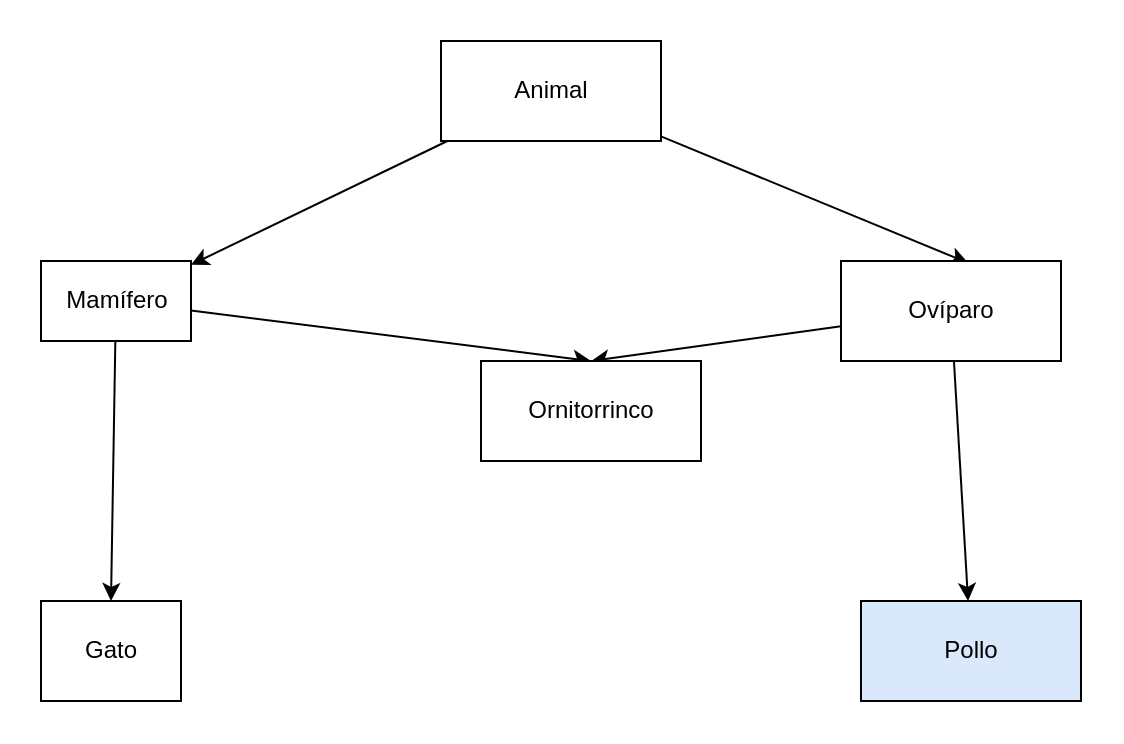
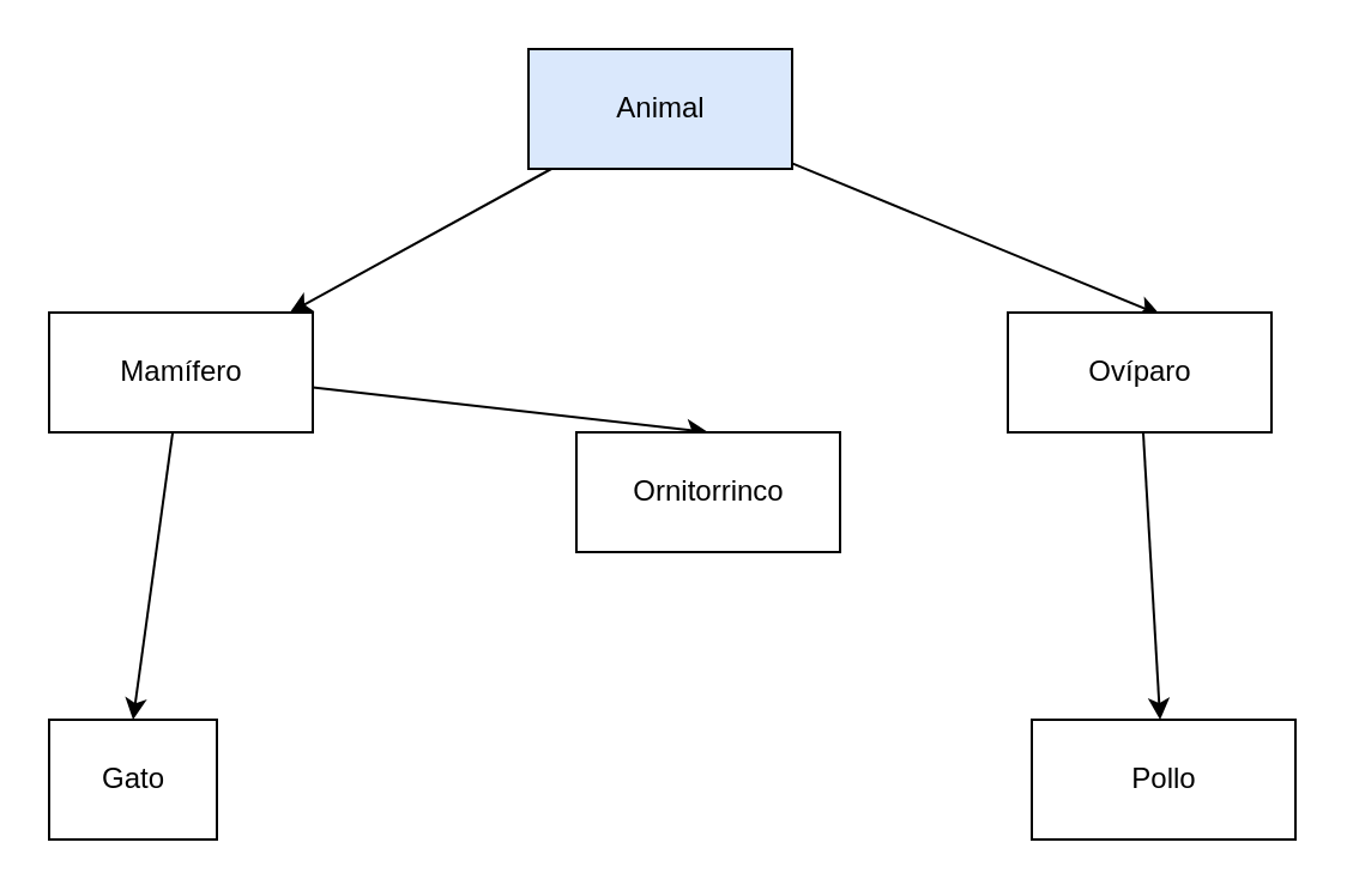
  <mxCell id="0" />
  <mxCell id="1" parent="0" />
  <mxCell id="2" style="edgeStyle=none;html=1;" edge="1" parent="1" source="4" target="7"><mxGeometry relative="1" as="geometry"><mxPoint x="90" y="140" as="targetPoint" /></mxGeometry></mxCell>
  <mxCell id="3" style="edgeStyle=none;html=1;entryX=0.578;entryY=0.02;entryDx=0;entryDy=0;entryPerimeter=0;" edge="1" parent="1" source="4" target="10"><mxGeometry relative="1" as="geometry"><mxPoint x="275" y="110" as="targetPoint" /></mxGeometry></mxCell>
- <mxCell id="4" value="Animal" style="html=1;" vertex="1" parent="1"><mxGeometry x="220" y="20" width="110" height="50" as="geometry" /></mxCell>
+ <mxCell id="4" value="Animal" style="html=1;fillColor=#dae8fc;" vertex="1" parent="1"><mxGeometry x="220" y="20" width="110" height="50" as="geometry" /></mxCell>
  <mxCell id="5" style="edgeStyle=none;html=1;entryX=0.5;entryY=0;entryDx=0;entryDy=0;" edge="1" parent="1" source="7" target="11"><mxGeometry relative="1" as="geometry" /></mxCell>
  <mxCell id="6" style="edgeStyle=none;html=1;entryX=0.5;entryY=0;entryDx=0;entryDy=0;" edge="1" parent="1" source="7" target="12"><mxGeometry relative="1" as="geometry" /></mxCell>
- <mxCell id="7" value="Mamífero" style="html=1;" vertex="1" parent="1"><mxGeometry x="20" y="130" width="75" height="40" as="geometry" /></mxCell>
+ <mxCell id="7" value="Mamífero" style="html=1;" vertex="1" parent="1"><mxGeometry x="20" y="130" width="110" height="50" as="geometry" /></mxCell>
  <mxCell id="8" style="edgeStyle=none;html=1;" edge="1" parent="1" source="10" target="13"><mxGeometry relative="1" as="geometry" /></mxCell>
- <mxCell id="9" style="edgeStyle=none;html=1;entryX=0.5;entryY=0;entryDx=0;entryDy=0;" edge="1" parent="1" source="10" target="12"><mxGeometry relative="1" as="geometry" /></mxCell>
  <mxCell id="10" value="Ovíparo" style="html=1;" vertex="1" parent="1"><mxGeometry x="420" y="130" width="110" height="50" as="geometry" /></mxCell>
  <mxCell id="11" value="Gato" style="html=1;" vertex="1" parent="1"><mxGeometry x="20" y="300" width="70" height="50" as="geometry" /></mxCell>
  <mxCell id="12" value="Ornitorrinco" style="html=1;" vertex="1" parent="1"><mxGeometry x="240" y="180" width="110" height="50" as="geometry" /></mxCell>
- <mxCell id="13" value="Pollo" style="html=1;fillColor=#dae8fc;" vertex="1" parent="1"><mxGeometry x="430" y="300" width="110" height="50" as="geometry" /></mxCell>
+ <mxCell id="13" value="Pollo" style="html=1;" vertex="1" parent="1"><mxGeometry x="430" y="300" width="110" height="50" as="geometry" /></mxCell>
